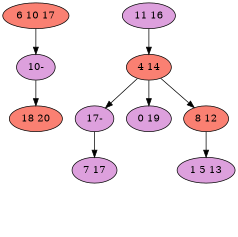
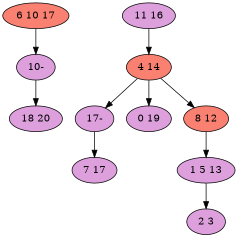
  digraph {
    node [fillcolor=plum style=filled]
    n1 [fillcolor=salmon label="6 10 17"]
    n2 [label="10-"]
    n3 [label="11 16"]
    n4 [fillcolor=salmon label="4 14"]
    n5 [label="17-"]
    n6 [label="7 17"]
-   n7 [fillcolor=salmon label="18 20"]
+   n7 [label="18 20"]
    n8 [label="0 19"]
    n9 [fillcolor=salmon label="8 12"]
    n10 [label="1 5 13"]
+   n11 [label="2 3"]
    n1 -> n2
    n2 -> n7
    n3 -> n4
    n4 -> n5
    n4 -> n8
    n4 -> n9
    n5 -> n6
    n9 -> n10
+   n10 -> n11
  }
